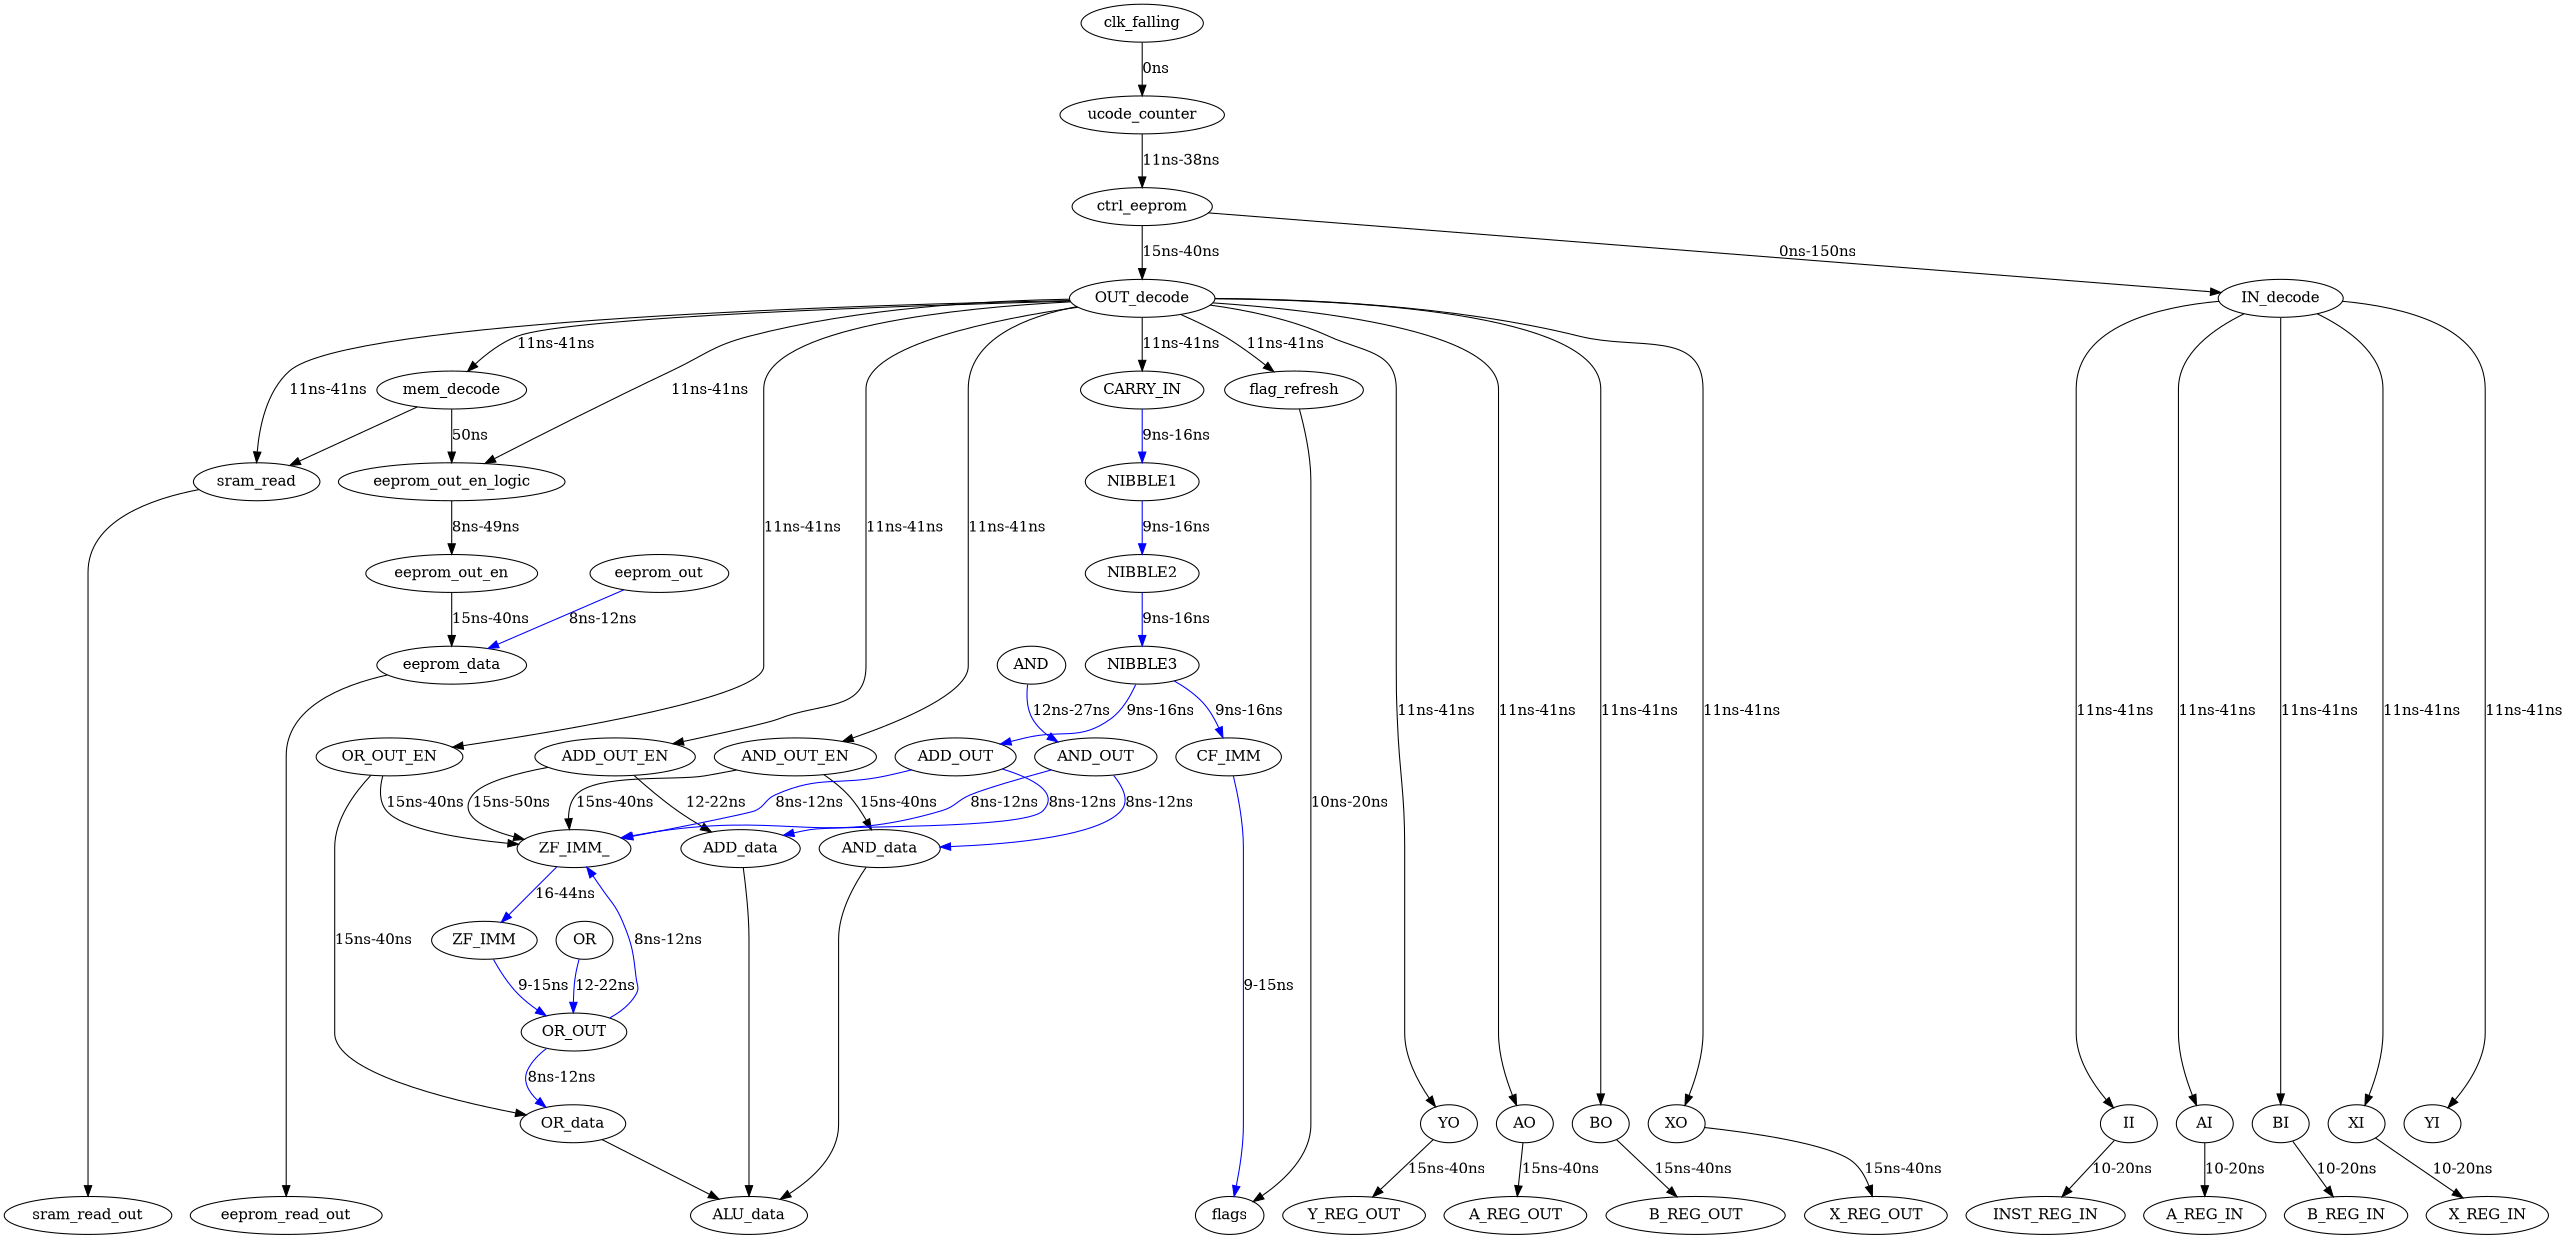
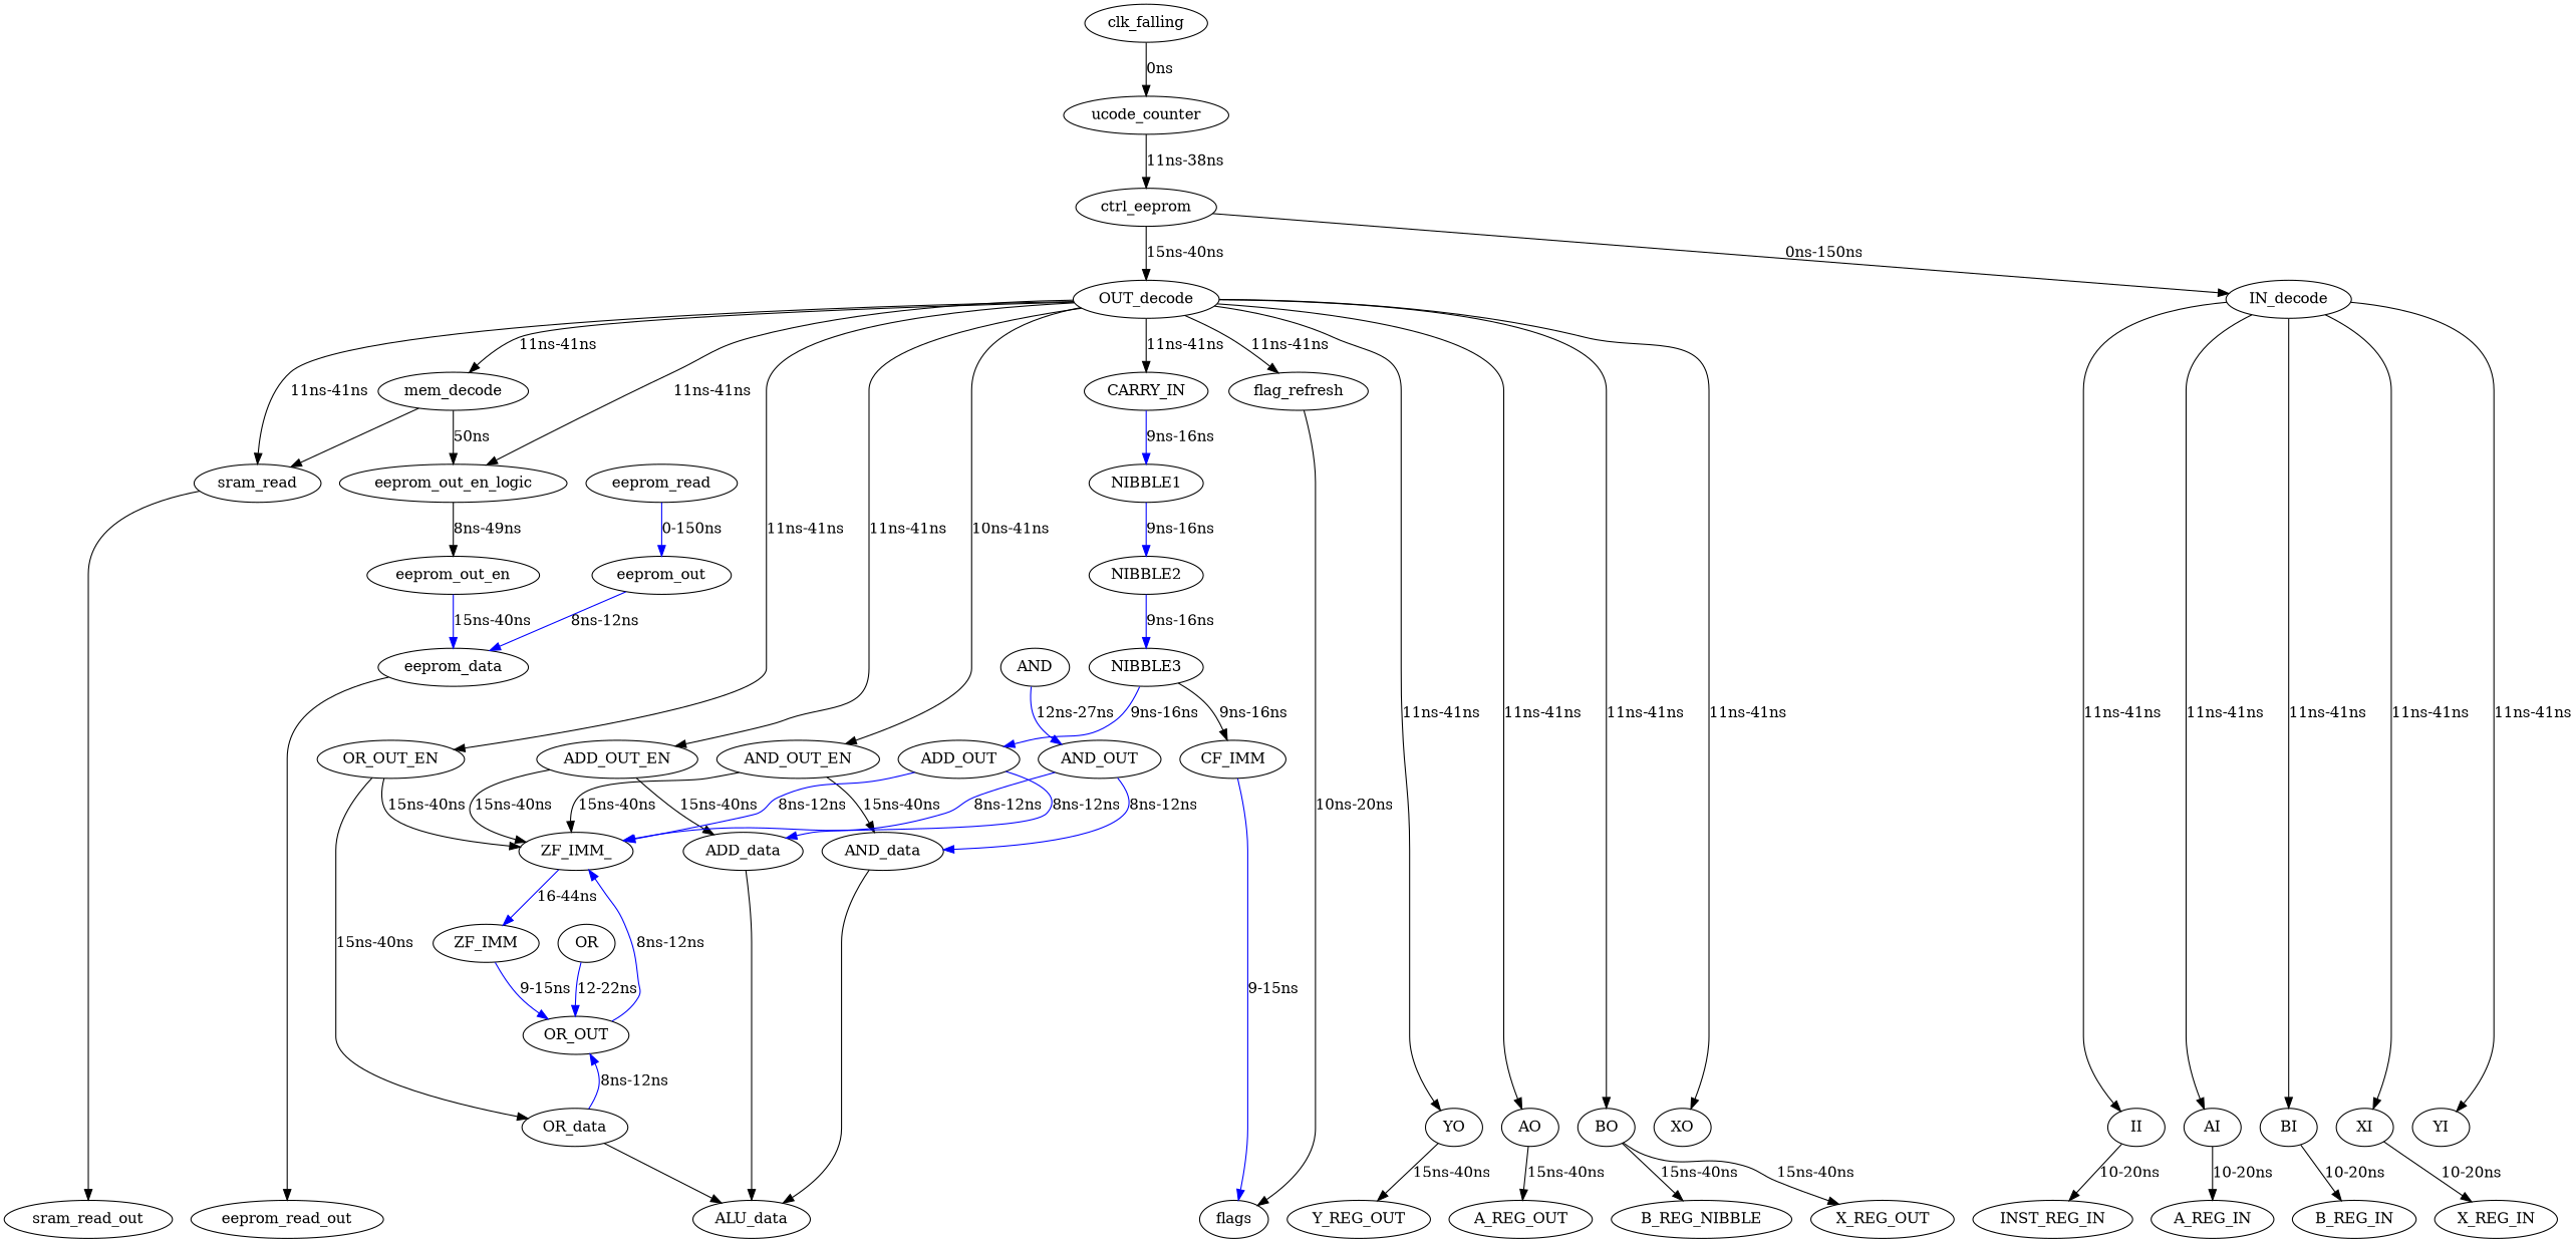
  digraph {
    rankdir=TB
    flags
    ALU_data
    X_REG_OUT
    Y_REG_OUT
    A_REG_OUT
-   B_REG_OUT
+   B_REG_OUT [label=B_REG_NIBBLE]
    INST_REG_IN
    A_REG_IN
    B_REG_IN
    X_REG_IN
    sram_read_out
    eeprom_read_out
    OUT_decode
    IN_decode
    XO
    YO
    AO
    BO
    II
    AI
    BI
    XI
    YI
    sram_read
    eeprom_out_en_logic
    mem_decode
    flag_refresh
    AND_OUT_EN
    OR_OUT_EN
    ADD_OUT_EN
    CARRY_IN
    clk_falling
    ucode_counter
    ctrl_eeprom
    eeprom_out_en
    ZF_IMM_
    AND_data
    OR_data
    ADD_data
    NIBBLE1
    eeprom_data
    ZF_IMM
    AND
    AND_OUT
    OR_OUT
    OR
    NIBBLE2
    NIBBLE3
    ADD_OUT
    CF_IMM
+   eeprom_read
    eeprom_out
    subgraph sub_1 {
      rank=same
      flags
      ALU_data
      X_REG_OUT
      Y_REG_OUT
      A_REG_OUT
      B_REG_OUT
      INST_REG_IN
      A_REG_IN
      B_REG_IN
      X_REG_IN
      sram_read_out
      eeprom_read_out
    }
    subgraph sub_2 {
      rank=same
      OUT_decode
      IN_decode
    }
    subgraph cluster_3 {
      penwidth=0
      XO
      YO
      AO
      BO
    }
    subgraph cluster_4 {
      penwidth=0
      II
      AI
      BI
      XI
      YI
    }
    OUT_decode -> XO [label="11ns-41ns"]
    OUT_decode -> YO [label="11ns-41ns"]
    OUT_decode -> AO [label="11ns-41ns"]
    OUT_decode -> BO [label="11ns-41ns"]
    OUT_decode -> sram_read [label="11ns-41ns"]
    OUT_decode -> eeprom_out_en_logic [label="11ns-41ns"]
    OUT_decode -> mem_decode [label="11ns-41ns"]
    OUT_decode -> flag_refresh [label="11ns-41ns"]
-   OUT_decode -> AND_OUT_EN [label="11ns-41ns"]
+   OUT_decode -> AND_OUT_EN [label="10ns-41ns"]
    OUT_decode -> OR_OUT_EN [label="11ns-41ns"]
    OUT_decode -> ADD_OUT_EN [label="11ns-41ns"]
    OUT_decode -> CARRY_IN [label="11ns-41ns"]
    IN_decode -> II [label="11ns-41ns" weight=2]
    IN_decode -> AI [label="11ns-41ns" weight=2]
    IN_decode -> BI [label="11ns-41ns" weight=2]
    IN_decode -> XI [label="11ns-41ns" weight=2]
    IN_decode -> YI [label="11ns-41ns" weight=2]
-   XO -> X_REG_OUT [label="15ns-40ns"]
+   BO -> X_REG_OUT [label="15ns-40ns"]
    YO -> Y_REG_OUT [label="15ns-40ns"]
    AO -> A_REG_OUT [label="15ns-40ns"]
    BO -> B_REG_OUT [label="15ns-40ns"]
    II -> INST_REG_IN [label="10-20ns" weight=3]
    AI -> A_REG_IN [label="10-20ns" weight=3]
    BI -> B_REG_IN [label="10-20ns" weight=3]
    XI -> X_REG_IN [label="10-20ns" weight=3]
    sram_read -> sram_read_out
    eeprom_out_en_logic -> eeprom_out_en [label="8ns-49ns" weight=2]
    mem_decode -> sram_read
    mem_decode -> eeprom_out_en_logic [label="50ns"]
    flag_refresh -> flags [label="10ns-20ns"]
    AND_OUT_EN -> ZF_IMM_ [label="15ns-40ns"]
    AND_OUT_EN -> AND_data [label="15ns-40ns"]
    OR_OUT_EN -> ZF_IMM_ [label="15ns-40ns"]
    OR_OUT_EN -> OR_data [label="15ns-40ns"]
-   ADD_OUT_EN -> ZF_IMM_ [label="15ns-50ns"]
-   ADD_OUT_EN -> ADD_data [label="12-22ns"]
+   ADD_OUT_EN -> ZF_IMM_ [label="15ns-40ns"]
+   ADD_OUT_EN -> ADD_data [label="15ns-40ns"]
    CARRY_IN -> NIBBLE1 [color=blue label="9ns-16ns"]
    clk_falling -> ucode_counter [label="0ns" weight=3]
    ucode_counter -> ctrl_eeprom [label="11ns-38ns" weight=3]
    ctrl_eeprom -> OUT_decode [label="15ns-40ns" weight=2]
    ctrl_eeprom -> IN_decode [label="0ns-150ns"]
-   eeprom_out_en -> eeprom_data [label="15ns-40ns"]
+   eeprom_out_en -> eeprom_data [label="15ns-40ns" color=blue]
    ZF_IMM_ -> ZF_IMM [color=blue label="16-44ns"]
    AND_data -> ALU_data
    OR_data -> ALU_data
    ADD_data -> ALU_data
    NIBBLE1 -> NIBBLE2 [color=blue label="9ns-16ns"]
    eeprom_data -> eeprom_read_out [weight=1]
    ZF_IMM -> OR_OUT [color=blue label="9-15ns"]
    AND -> AND_OUT [color=blue label="12ns-27ns"]
    AND_OUT -> ZF_IMM_ [color=blue label="8ns-12ns"]
    AND_OUT -> AND_data [color=blue label="8ns-12ns"]
    OR_OUT -> ZF_IMM_ [color=blue label="8ns-12ns"]
-   OR_OUT -> OR_data [color=blue label="8ns-12ns"]
+   OR_data -> OR_OUT [color=blue label="8ns-12ns"]
    OR -> OR_OUT [color=blue label="12-22ns"]
    NIBBLE2 -> NIBBLE3 [color=blue label="9ns-16ns"]
    NIBBLE3 -> ADD_OUT [color=blue label="9ns-16ns"]
-   NIBBLE3 -> CF_IMM [color=blue label="9ns-16ns"]
+   NIBBLE3 -> CF_IMM [color=black label="9ns-16ns"]
    ADD_OUT -> ZF_IMM_ [color=blue label="8ns-12ns"]
    ADD_OUT -> ADD_data [color=blue label="8ns-12ns"]
    CF_IMM -> flags [color=blue label="9-15ns"]
+   eeprom_read -> eeprom_out [color=blue label="0-150ns" weight=2]
    eeprom_out -> eeprom_data [color=blue label="8ns-12ns" weight=1]
  }
